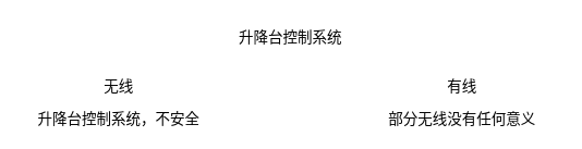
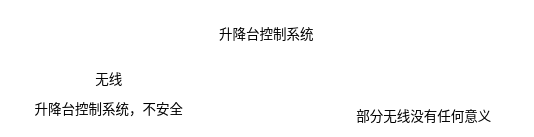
  <mxCell id="0" />
  <mxCell id="1" parent="0" />
  <mxCell id="2" value="&lt;font style=&quot;font-size: 18px;&quot;&gt;升降台控制系统&lt;/font&gt;" style="text;html=1;strokeColor=none;fillColor=none;align=center;verticalAlign=middle;whiteSpace=wrap;rounded=0;" vertex="1" parent="1"><mxGeometry x="250" y="20" width="210" height="50" as="geometry" /></mxCell>
  <mxCell id="3" value="&lt;font style=&quot;font-size: 18px;&quot;&gt;无线&lt;/font&gt;" style="text;html=1;strokeColor=none;fillColor=none;align=center;verticalAlign=middle;whiteSpace=wrap;rounded=0;" vertex="1" parent="1"><mxGeometry x="40" y="80" width="210" height="50" as="geometry" /></mxCell>
- <mxCell id="4" value="&lt;font style=&quot;font-size: 18px;&quot;&gt;有线&lt;br&gt;&lt;/font&gt;" style="text;html=1;strokeColor=none;fillColor=none;align=center;verticalAlign=middle;whiteSpace=wrap;rounded=0;" vertex="1" parent="1"><mxGeometry x="460" y="80" width="210" height="50" as="geometry" /></mxCell>
  <mxCell id="5" value="升降台控制系统，不安全" style="text;html=1;strokeColor=none;fillColor=none;align=center;verticalAlign=middle;whiteSpace=wrap;rounded=0;fontSize=18;" vertex="1" parent="1"><mxGeometry x="20" y="130" width="250" height="30" as="geometry" /></mxCell>
- <mxCell id="6" value="部分无线没有任何意义" style="text;html=1;strokeColor=none;fillColor=none;align=center;verticalAlign=middle;whiteSpace=wrap;rounded=0;fontSize=18;" vertex="1" parent="1"><mxGeometry x="440" y="130" width="250" height="30" as="geometry" /></mxCell>
+ <mxCell id="6" value="部分无线没有任何意义" style="text;html=1;strokeColor=none;fillColor=none;align=center;verticalAlign=middle;whiteSpace=wrap;rounded=0;fontSize=18;" vertex="1" parent="1"><mxGeometry x="440" y="140" width="250" height="30" as="geometry" /></mxCell>
